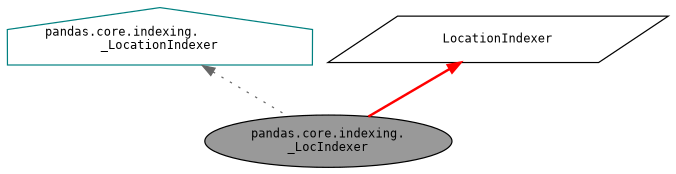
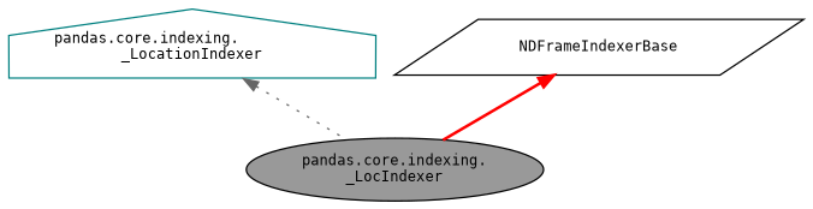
  digraph {
    fontname="DejaVu Sans Mono"
    node [color=black fillcolor=white fontname="DejaVu Sans Mono" fontsize=10 style=filled]
    edge [dir=back fontname="DejaVu Sans Mono" fontsize=10 labelfontname=Helvetica labelfontsize=10]
    n1 [fillcolor=grey60 fontcolor=black height=0.2 label="pandas.core.indexing.\l_LocIndexer" shape=ellipse width=0.4]
    n2 [color=teal height=0.2 label="pandas.core.indexing.\l_LocationIndexer" shape=house width=0.4]
-   n3 [height=0.2 label=LocationIndexer shape=parallelogram width=0.4]
+   n3 [height=0.2 label=NDFrameIndexerBase shape=parallelogram width=0.4]
    n2 -> n1 [color=gray40 style=dotted]
    n3 -> n1 [color=red style=bold]
  }
